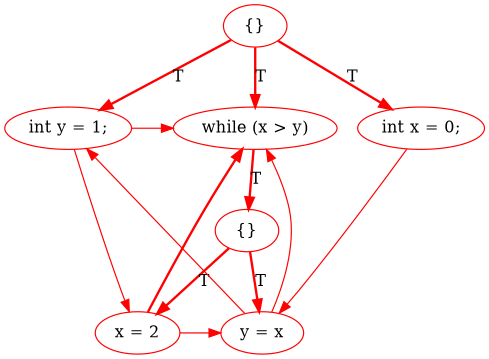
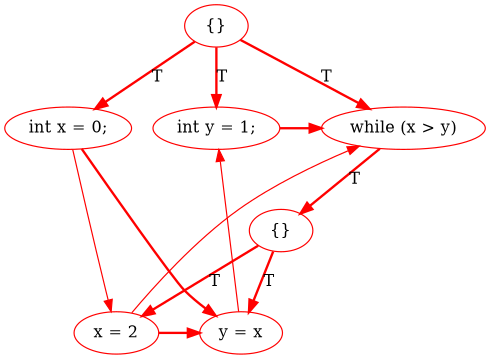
  digraph {
    rankdir=TD
    node [color=red]
    edge [color=red]
    n1 [label="int x = 0;"]
    n2 [label="while (x > y)"]
    n3 [label="int y = 1;"]
    n4 [label="{}"]
    n5 [label="y = x"]
    n6 [label="x = 2"]
    n7 [label="{}"]
    subgraph sub_1 {
      rank=same
      n1
      n2
      n3
    }
    subgraph sub_2 {
      rank=same
      n4
    }
    subgraph sub_3 {
      rank=same
      n5
      n6
    }
-   n1 -> n5
-   n3 -> n6
+   n1 -> n5 [style=bold]
+   n1 -> n6
    n2 -> n4 [label=T style=bold]
-   n3 -> n2
+   n3 -> n2 [style=bold]
    n4 -> n5 [label=T style=bold]
    n4 -> n6 [label=T style=bold]
-   n5 -> n2
    n5 -> n3
-   n6 -> n2 [style=bold]
-   n6 -> n5
+   n6 -> n2
+   n6 -> n5 [style=bold]
    n7 -> n1 [label=T style=bold]
    n7 -> n2 [label=T style=bold]
    n7 -> n3 [label=T style=bold]
  }
